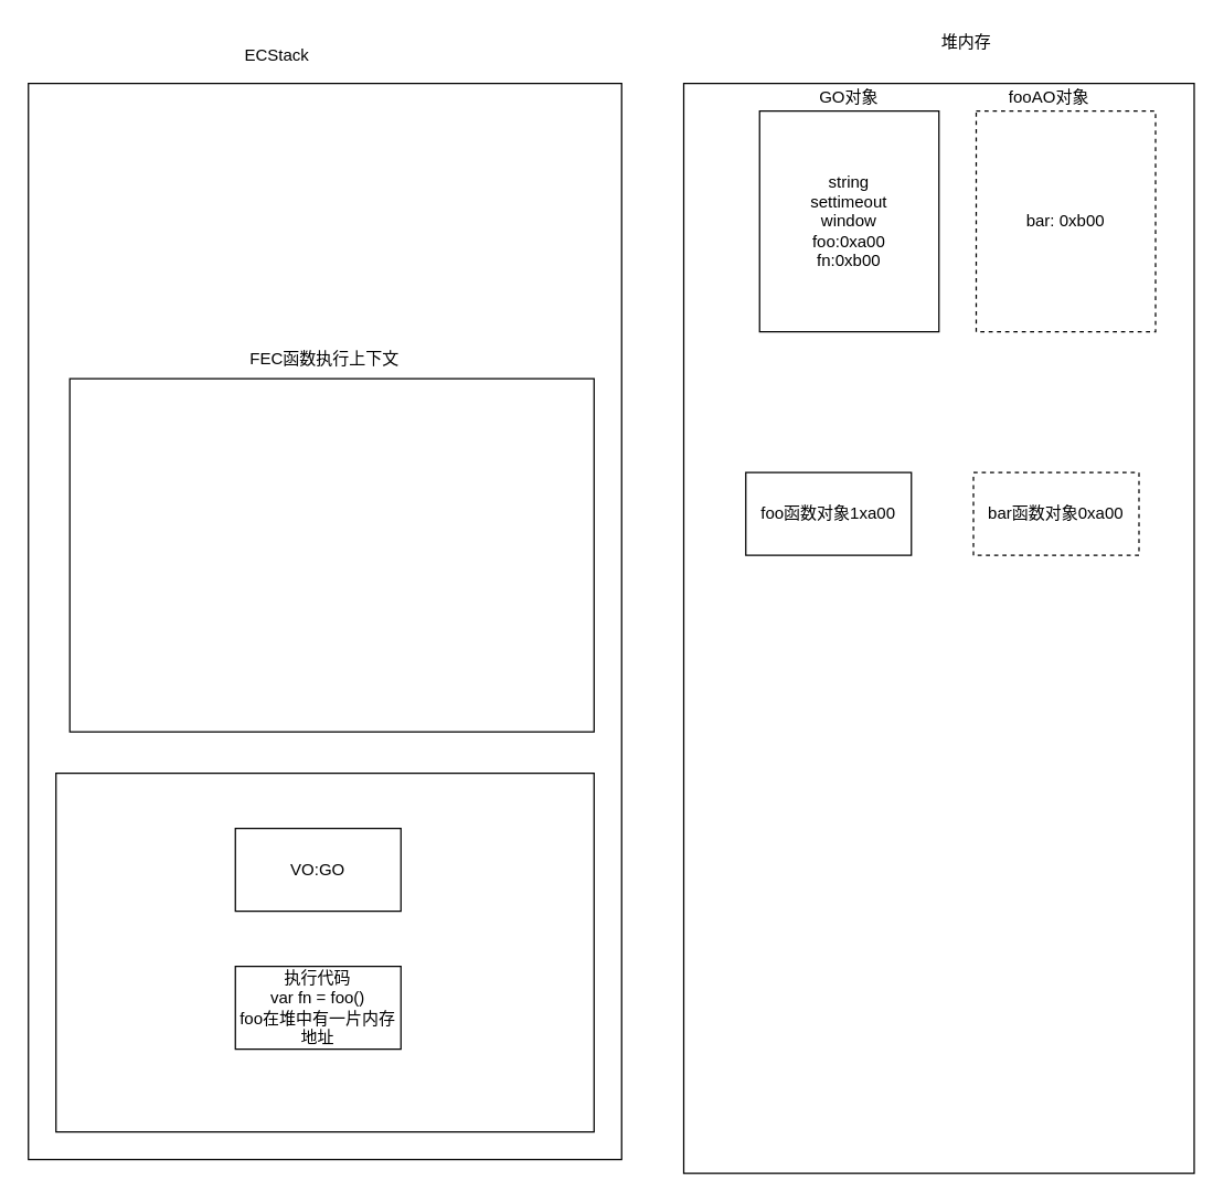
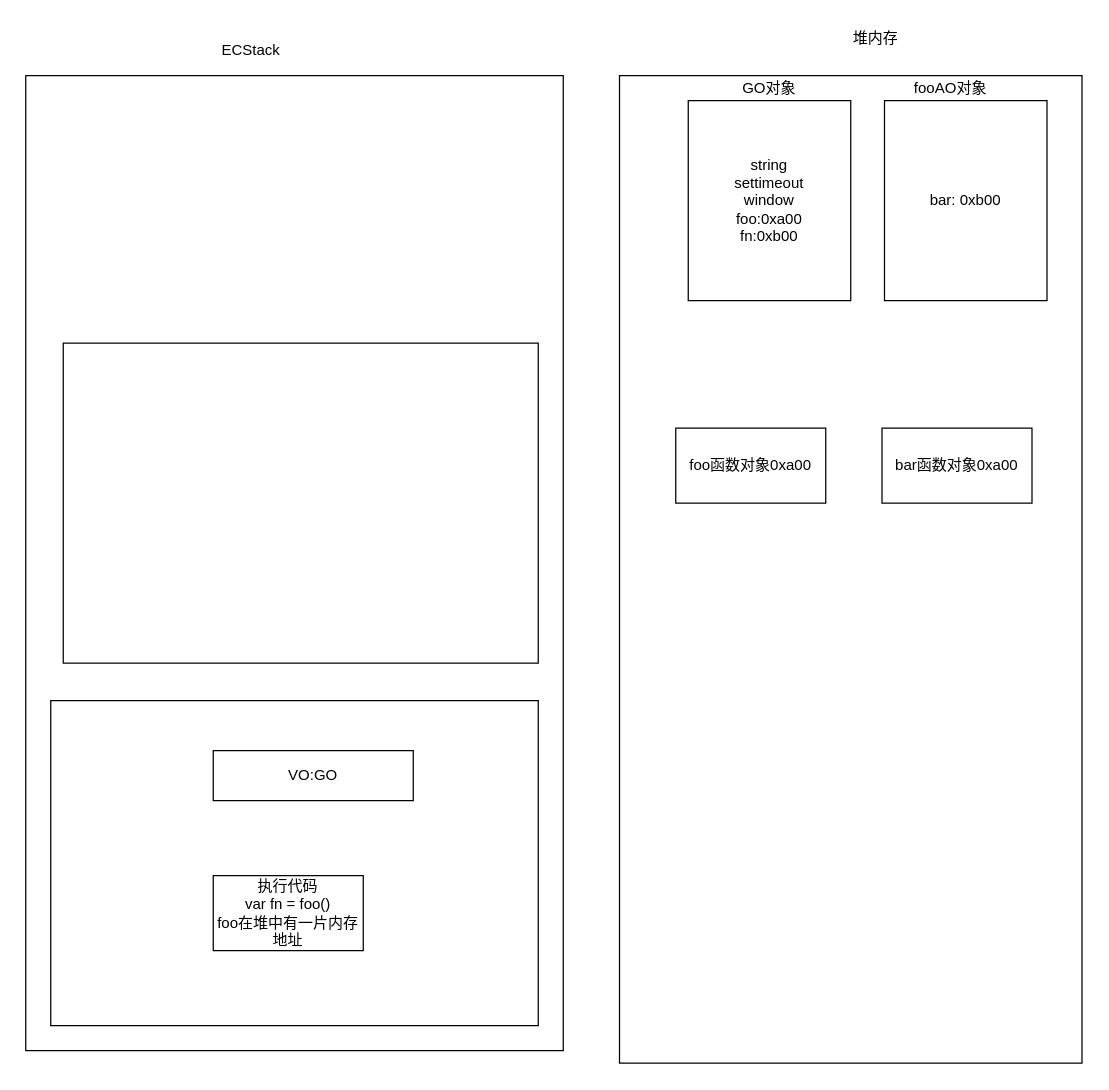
  <mxCell id="0" />
  <mxCell id="1" parent="0" />
  <mxCell id="2" value="" style="rounded=0;whiteSpace=wrap;html=1;" parent="1" vertex="1"><mxGeometry x="20" y="60" width="430" height="780" as="geometry" /></mxCell>
  <mxCell id="3" value="ECStack" style="text;html=1;resizable=0;points=[];autosize=1;align=left;verticalAlign=top;spacingTop=-4;" parent="1" vertex="1"><mxGeometry x="175" y="30" width="60" height="10" as="geometry" /></mxCell>
  <mxCell id="4" value="" style="rounded=0;whiteSpace=wrap;html=1;" parent="1" vertex="1"><mxGeometry x="495" y="60" width="370" height="790" as="geometry" /></mxCell>
  <mxCell id="5" value="堆内存" style="text;html=1;resizable=0;points=[];autosize=1;align=left;verticalAlign=top;spacingTop=-4;" parent="1" vertex="1"><mxGeometry x="680" y="20" width="50" height="10" as="geometry" /></mxCell>
  <mxCell id="6" value="" style="rounded=0;whiteSpace=wrap;html=1;" parent="1" vertex="1"><mxGeometry x="40" y="560" width="390" height="260" as="geometry" /></mxCell>
- <mxCell id="7" value="VO:GO&lt;br&gt;" style="rounded=0;whiteSpace=wrap;html=1;" parent="1" vertex="1"><mxGeometry x="170" y="600" width="120" height="60" as="geometry" /></mxCell>
+ <mxCell id="7" value="VO:GO&lt;br&gt;" style="rounded=0;whiteSpace=wrap;html=1;" parent="1" vertex="1"><mxGeometry x="170" y="600" width="160" height="40" as="geometry" /></mxCell>
  <mxCell id="8" value="执行代码&lt;br&gt;var fn = foo()&lt;br&gt;foo在堆中有一片内存地址" style="rounded=0;whiteSpace=wrap;html=1;" parent="1" vertex="1"><mxGeometry x="170" y="700" width="120" height="60" as="geometry" /></mxCell>
  <mxCell id="9" value="" style="rounded=0;whiteSpace=wrap;html=1;" parent="1" vertex="1"><mxGeometry x="50" y="274" width="380" height="256" as="geometry" /></mxCell>
- <mxCell id="10" value="FEC函数执行上下文" style="text;html=1;strokeColor=none;fillColor=none;align=center;verticalAlign=middle;whiteSpace=wrap;rounded=0;" parent="1" vertex="1"><mxGeometry x="175" y="250" width="120" height="20" as="geometry" /></mxCell>
  <mxCell id="11" value="string&lt;br&gt;settimeout&lt;br&gt;window&lt;br&gt;foo:0xa00&lt;br&gt;fn:0xb00" style="rounded=0;whiteSpace=wrap;html=1;" parent="1" vertex="1"><mxGeometry x="550" y="80" width="130" height="160" as="geometry" /></mxCell>
  <mxCell id="12" value="GO对象" style="text;html=1;strokeColor=none;fillColor=none;align=center;verticalAlign=middle;whiteSpace=wrap;rounded=0;" parent="1" vertex="1"><mxGeometry x="580" y="60" width="70" height="20" as="geometry" /></mxCell>
- <mxCell id="13" value="bar: 0xb00" style="rounded=0;whiteSpace=wrap;html=1;dashed=1;" parent="1" vertex="1"><mxGeometry x="707" y="80" width="130" height="160" as="geometry" /></mxCell>
+ <mxCell id="13" value="bar: 0xb00" style="rounded=0;whiteSpace=wrap;html=1;" parent="1" vertex="1"><mxGeometry x="707" y="80" width="130" height="160" as="geometry" /></mxCell>
  <mxCell id="14" value="fooAO对象" style="text;html=1;strokeColor=none;fillColor=none;align=center;verticalAlign=middle;whiteSpace=wrap;rounded=0;" parent="1" vertex="1"><mxGeometry x="680" y="60" width="160" height="20" as="geometry" /></mxCell>
- <mxCell id="15" value="foo函数对象1xa00" style="rounded=0;whiteSpace=wrap;html=1;" parent="1" vertex="1"><mxGeometry x="540" y="342" width="120" height="60" as="geometry" /></mxCell>
- <mxCell id="16" value="&lt;span style=&quot;white-space: normal&quot;&gt;bar函数对象0xa00&lt;/span&gt;" style="rounded=0;whiteSpace=wrap;html=1;dashed=1;" parent="1" vertex="1"><mxGeometry x="705" y="342" width="120" height="60" as="geometry" /></mxCell>
+ <mxCell id="15" value="foo函数对象0xa00" style="rounded=0;whiteSpace=wrap;html=1;" parent="1" vertex="1"><mxGeometry x="540" y="342" width="120" height="60" as="geometry" /></mxCell>
+ <mxCell id="16" value="&lt;span style=&quot;white-space: normal&quot;&gt;bar函数对象0xa00&lt;/span&gt;" style="rounded=0;whiteSpace=wrap;html=1;" parent="1" vertex="1"><mxGeometry x="705" y="342" width="120" height="60" as="geometry" /></mxCell>
